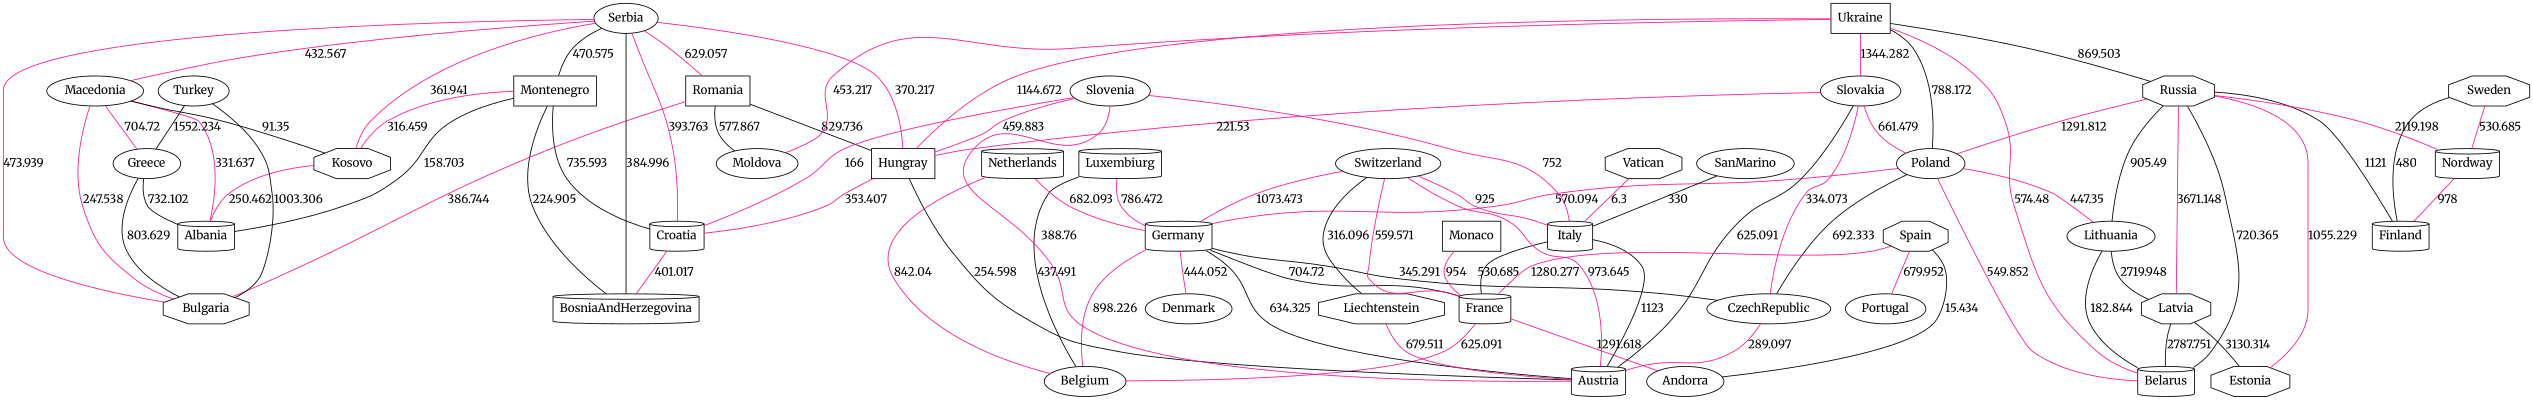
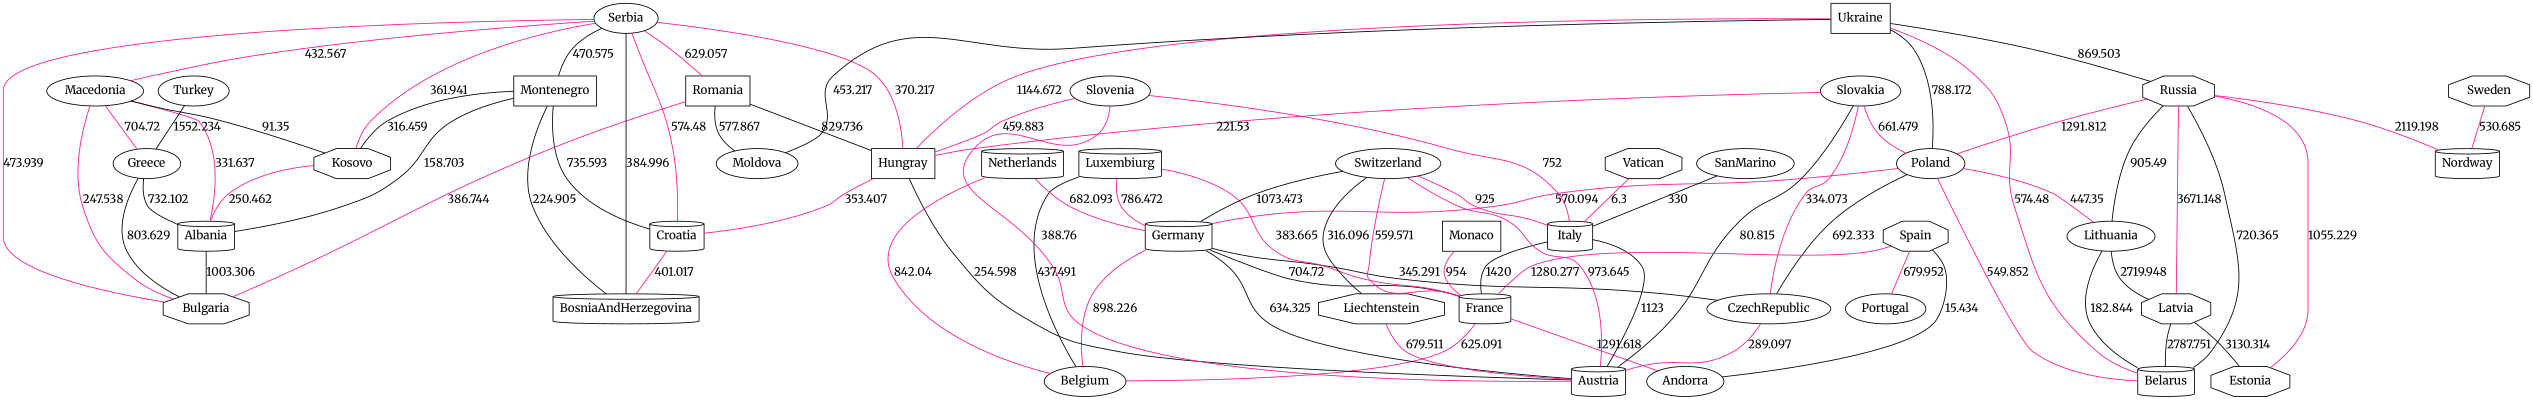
  graph {
    fontname=Merriweather
    node [fontname=Merriweather shape=ellipse]
    edge [color=deeppink fontname=Merriweather]
    n1 [label=Albania shape=cylinder]
    n2 [label=Andorra]
    n3 [label=Austria shape=cylinder]
    n4 [label=Belarus shape=cylinder]
    n5 [label=Belgium]
    n6 [label=BosniaAndHerzegovina shape=cylinder]
    n7 [label=Bulgaria shape=octagon]
    n8 [label=Croatia shape=cylinder]
    n9 [label=CzechRepublic]
-   n10 [label=Denmark]
    n11 [label=Estonia shape=octagon]
-   n12 [label=Finland shape=cylinder]
    n13 [label=France shape=cylinder]
    n14 [label=Germany shape=cylinder]
    n15 [label=Greece]
    n16 [label=Hungray shape=box]
    n17 [label=Italy shape=cylinder]
    n18 [label=Kosovo shape=octagon]
    n19 [label=Latvia shape=octagon]
    n20 [label=Liechtenstein shape=octagon]
    n21 [label=Lithuania]
    n22 [label=Luxembiurg shape=cylinder]
    n23 [label=Macedonia]
    n24 [label=Moldova]
    n25 [label=Monaco shape=box]
    n26 [label=Montenegro shape=box]
    n27 [label=Netherlands shape=cylinder]
    n28 [label=Nordway shape=cylinder]
    n29 [label=Poland]
    n30 [label=Portugal]
    n31 [label=Romania shape=box]
    n32 [label=Russia shape=octagon]
    n33 [label=SanMarino]
    n34 [label=Serbia]
    n35 [label=Slovakia]
    n36 [label=Slovenia]
    n37 [label=Spain shape=octagon]
    n38 [label=Sweden shape=octagon]
    n39 [label=Switzerland]
    n40 [label=Turkey]
    n41 [label=Ukraine shape=box]
    n42 [label=Vatican shape=octagon]
    n8 -- n6 [label=401.017 weight=401.017]
    n9 -- n3 [label=289.097 weight=289.097]
    n13 -- n2 [label=1291.618 weight=1291.618]
    n13 -- n5 [label=625.091 weight=625.091]
    n14 -- n3 [color=black label=634.325 weight=634.325]
    n14 -- n5 [label=898.226 weight=898.226]
    n14 -- n9 [color=black label=345.291 weight=345.291]
-   n14 -- n10 [label=444.052 weight=444.052]
    n14 -- n13 [color=black label=704.72 weight=1069.216]
    n15 -- n1 [color=black label=732.102 weight=732.102]
    n15 -- n7 [color=black label=803.629 weight=803.629]
    n16 -- n3 [color=black label=254.598 weight=254.598]
    n16 -- n8 [label=353.407 weight=353.407]
    n17 -- n3 [color=black label=1123 weight=1123]
-   n17 -- n13 [color=black label=530.685 weight=1420]
+   n17 -- n13 [color=black label=1420 weight=1420]
    n18 -- n1 [label=250.462 weight=250.462]
    n19 -- n4 [color=black label=2787.751 weight=2787.751]
    n19 -- n11 [color=black label=3130.314 weight=3130.314]
    n20 -- n3 [label=679.511 weight=679.511]
    n21 -- n4 [color=black label=182.844 weight=182.844]
    n21 -- n19 [color=black label=2719.948 weight=2719.948]
    n22 -- n5 [color=black label=437.491 weight=437.491]
+   n22 -- n13 [label=383.665 weight=383.665]
    n22 -- n14 [label=786.472 weight=786.472]
    n23 -- n1 [label=331.637 weight=331.637]
    n23 -- n7 [label=247.538 weight=247.538]
    n23 -- n15 [label=704.72 weight=704.72]
    n23 -- n18 [color=black label=91.35 weight=91.35]
    n25 -- n13 [label=954 weight=954]
    n26 -- n1 [color=black label=158.703 weight=158.703]
    n26 -- n6 [color=black label=224.905 weight=224.905]
    n26 -- n8 [color=black label=735.593 weight=735.593]
-   n26 -- n18 [label=316.459 weight=316.459]
+   n26 -- n18 [color=black label=316.459 weight=316.459]
    n27 -- n5 [label=842.04 weight=842.04]
    n27 -- n14 [label=682.093 weight=682.093]
-   n28 -- n12 [label=978 weight=978]
    n29 -- n4 [label=549.852 weight=549.852]
    n29 -- n9 [color=black label=692.333 weight=692.333]
    n29 -- n14 [label=570.094 weight=570.094]
    n29 -- n21 [label=447.35 weight=447.35]
    n31 -- n7 [label=386.744 weight=386.744]
    n31 -- n16 [color=black label=829.736 weight=829.736]
    n31 -- n24 [color=black label=577.867 weight=577.867]
    n32 -- n4 [color=black label=720.365 weight=720.365]
    n32 -- n11 [label=1055.229 weight=1055.229]
-   n32 -- n12 [color=black label=1121 weight=1121]
    n32 -- n19 [label=3671.148 weight=3671.148]
    n32 -- n21 [color=black label=905.49 weight=905.49]
    n32 -- n28 [label=2119.198 weight=2119.198]
    n32 -- n29 [label=1291.812 weight=1291.812]
    n33 -- n17 [color=black label=330 weight=330]
    n34 -- n6 [color=black label=384.996 weight=384.996]
    n34 -- n7 [label=473.939 weight=473.939]
-   n34 -- n8 [label=393.763 weight=393.763]
+   n34 -- n8 [label=574.48 weight=393.763]
    n34 -- n16 [label=370.217 weight=370.217]
    n34 -- n18 [label=361.941 weight=361.941]
    n34 -- n23 [label=432.567 weight=432.567]
    n34 -- n26 [color=black label=470.575 weight=470.575]
    n34 -- n31 [label=629.057 weight=629.057]
-   n35 -- n3 [color=black label=625.091 weight=80.815]
+   n35 -- n3 [color=black label=80.815 weight=80.815]
    n35 -- n9 [label=334.073 weight=334.073]
    n35 -- n16 [label=221.53 weight=221.53]
    n35 -- n29 [label=661.479 weight=661.479]
    n36 -- n3 [label=388.76 weight=388.76]
-   n36 -- n8 [label=166 weight=166]
    n36 -- n16 [label=459.883 weight=459.883]
    n36 -- n17 [label=752 weight=752]
    n37 -- n2 [color=black label=15.434 weight=15.434]
    n37 -- n13 [label=1280.277 weight=1280.277]
    n37 -- n30 [label=679.952 weight=679.952]
-   n38 -- n12 [color=black label=480 weight=480]
    n38 -- n28 [label=530.685 weight=530.685]
    n39 -- n3 [label=973.645 weight=973.645]
    n39 -- n13 [label=559.571 weight=559.571]
-   n39 -- n14 [label=1073.473 weight=1073.473]
+   n39 -- n14 [color=black label=1073.473 weight=1073.473]
    n39 -- n17 [label=925 weight=925]
    n39 -- n20 [color=black label=316.096 weight=316.096]
-   n40 -- n7 [color=black label=1003.306 weight=1003.306]
+   n1 -- n7 [color=black label=1003.306 weight=1003.306]
    n40 -- n15 [color=black label=1552.234 weight=1552.234]
    n41 -- n4 [label=574.48 weight=574.48]
    n41 -- n16 [label=1144.672 weight=1144.672]
-   n41 -- n24 [label=453.217 weight=453.217]
+   n41 -- n24 [color=black label=453.217 weight=453.217]
    n41 -- n29 [color=black label=788.172 weight=788.172]
    n41 -- n32 [color=black label=869.503 weight=869.503]
-   n41 -- n35 [label=1344.282 weight=1344.282]
    n42 -- n17 [label=6.3 weight=6.3]
  }
